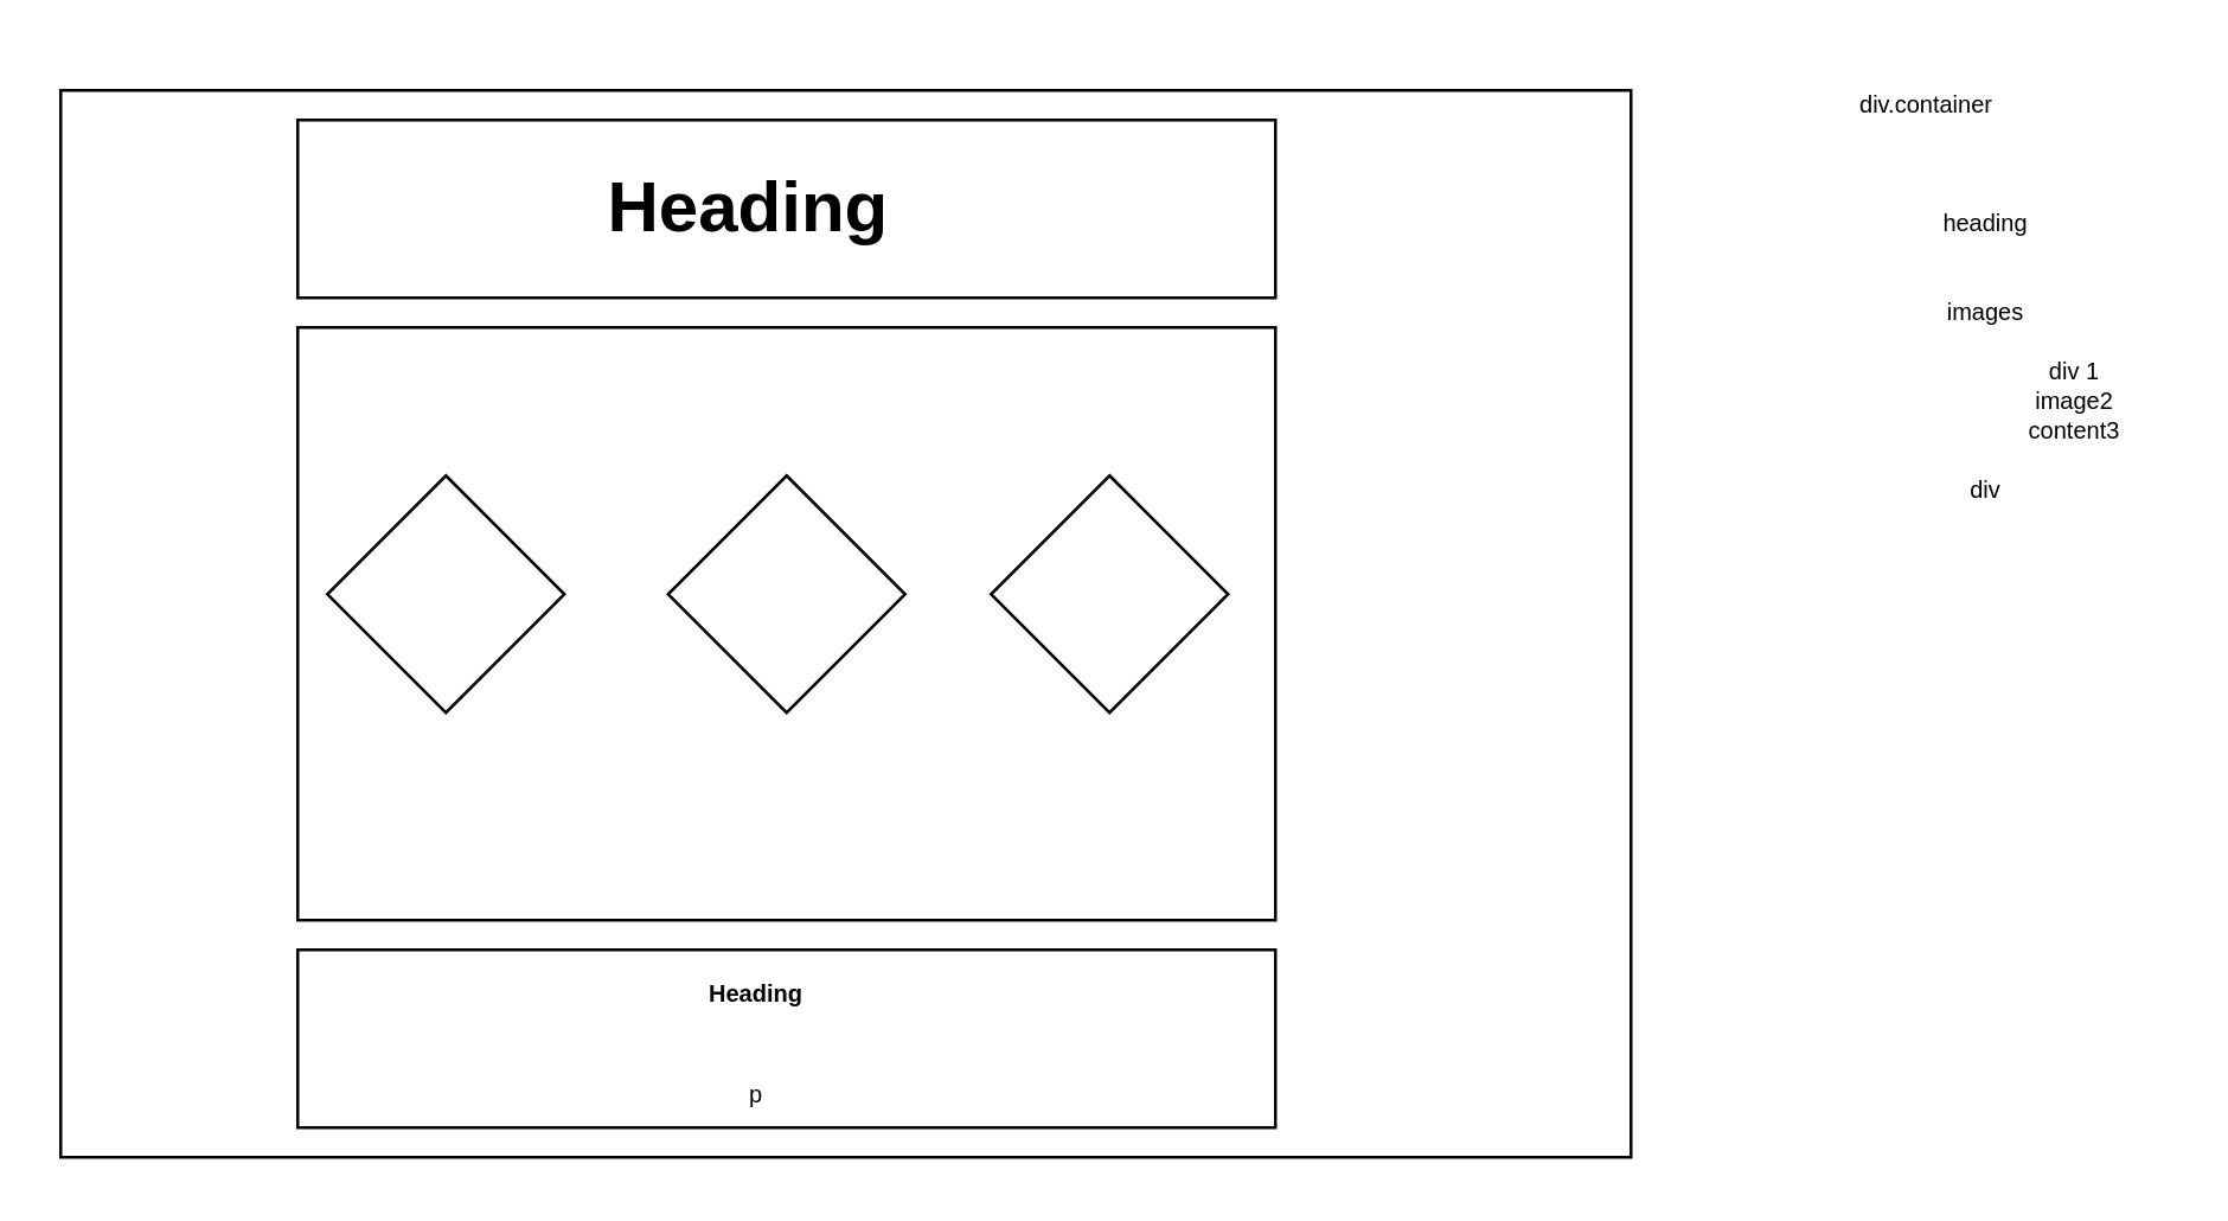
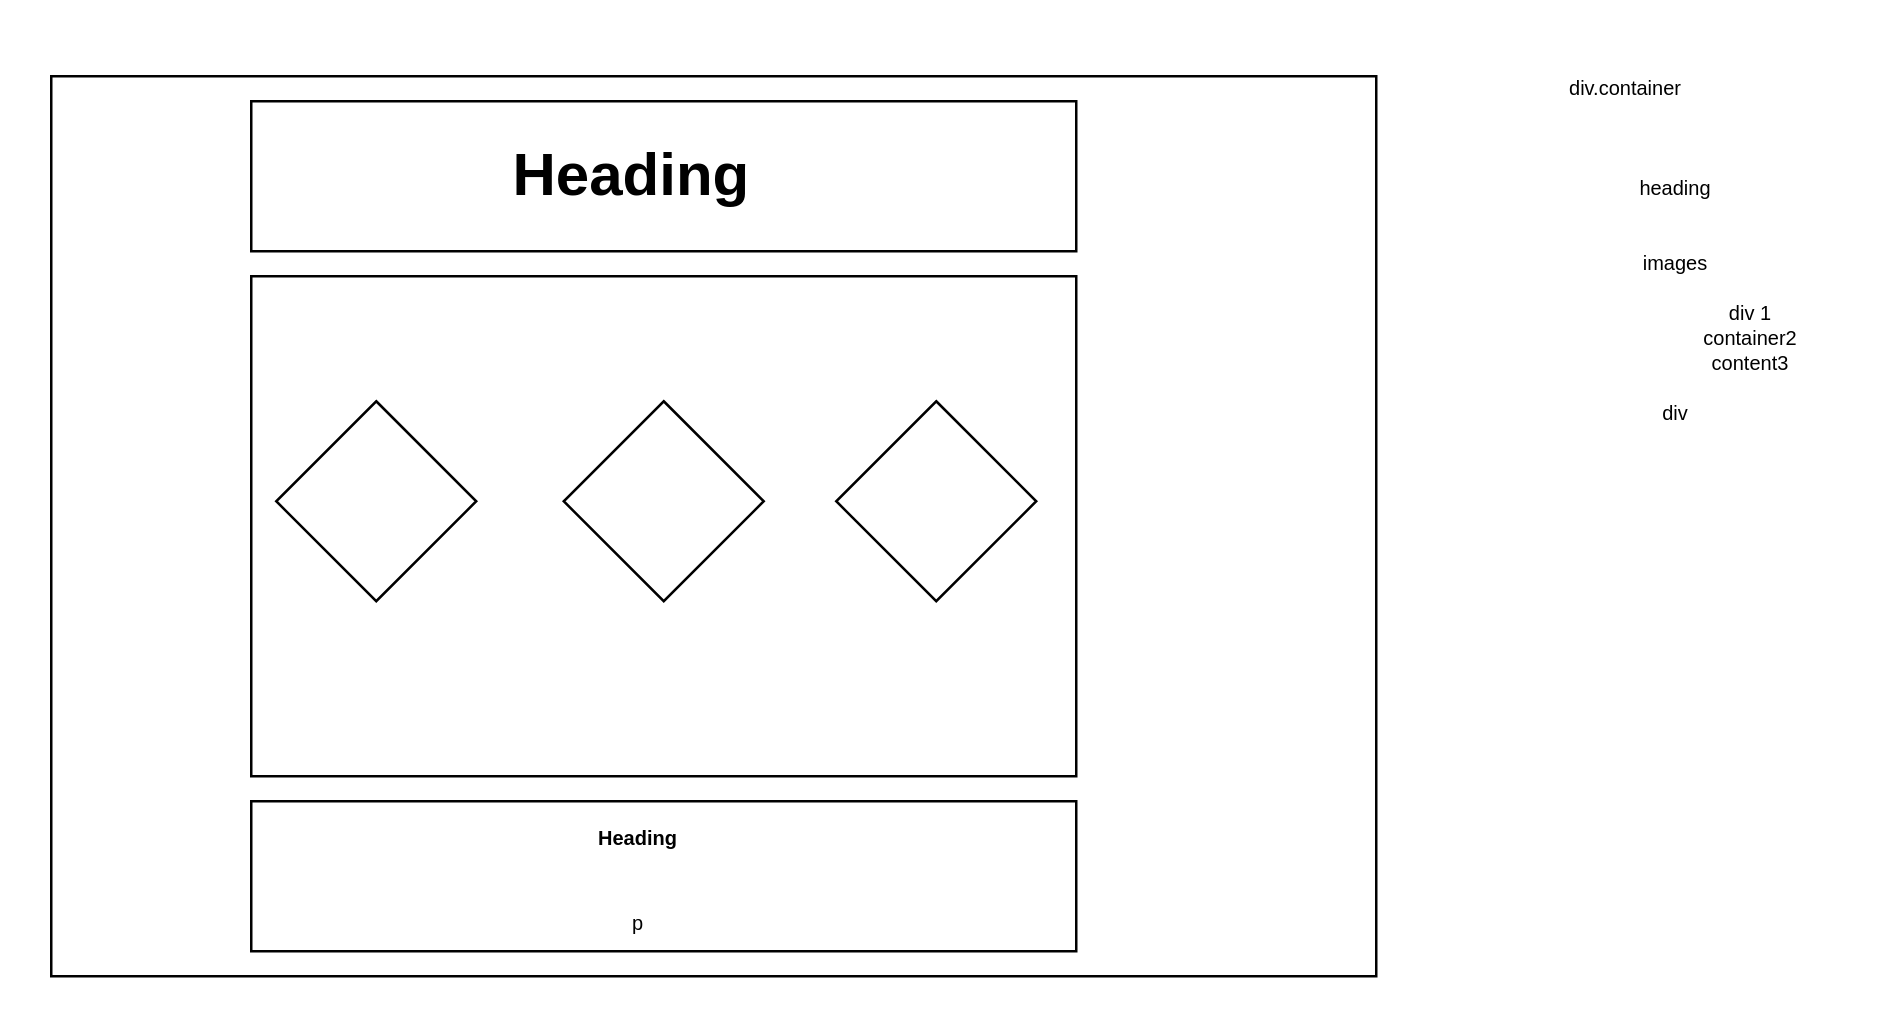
  <mxCell id="0" />
  <mxCell id="1" parent="0" />
  <mxCell id="2" value="" style="rounded=0;whiteSpace=wrap;html=1;" vertex="1" parent="1"><mxGeometry x="20" y="30" width="530" height="360" as="geometry" /></mxCell>
  <mxCell id="3" value="" style="rounded=0;whiteSpace=wrap;html=1;" vertex="1" parent="1"><mxGeometry x="100" y="40" width="330" height="60" as="geometry" /></mxCell>
  <mxCell id="4" value="" style="rounded=0;whiteSpace=wrap;html=1;" vertex="1" parent="1"><mxGeometry x="100" y="110" width="330" height="200" as="geometry" /></mxCell>
  <mxCell id="5" value="" style="rounded=0;whiteSpace=wrap;html=1;" vertex="1" parent="1"><mxGeometry x="100" y="320" width="330" height="60" as="geometry" /></mxCell>
  <mxCell id="6" value="" style="rhombus;whiteSpace=wrap;html=1;" vertex="1" parent="1"><mxGeometry x="110" y="160" width="80" height="80" as="geometry" /></mxCell>
  <mxCell id="7" value="" style="rhombus;whiteSpace=wrap;html=1;" vertex="1" parent="1"><mxGeometry x="225" y="160" width="80" height="80" as="geometry" /></mxCell>
  <mxCell id="8" value="" style="rhombus;whiteSpace=wrap;html=1;" vertex="1" parent="1"><mxGeometry x="334" y="160" width="80" height="80" as="geometry" /></mxCell>
  <mxCell id="9" value="&lt;h1&gt;Heading&amp;nbsp;&lt;/h1&gt;" style="text;html=1;strokeColor=none;fillColor=none;spacing=5;spacingTop=-20;whiteSpace=wrap;overflow=hidden;rounded=0;" vertex="1" parent="1"><mxGeometry x="200" y="50" width="196" height="40" as="geometry" /></mxCell>
  <mxCell id="10" value="&lt;h1 style=&quot;&quot;&gt;&lt;font style=&quot;font-size: 8px;&quot;&gt;Heading&lt;/font&gt;&lt;/h1&gt;&lt;p&gt;&lt;span style=&quot;font-size: 8px;&quot;&gt;p&lt;/span&gt;&lt;/p&gt;" style="text;html=1;strokeColor=none;fillColor=none;spacing=5;spacingTop=-20;whiteSpace=wrap;overflow=hidden;rounded=0;align=center;" vertex="1" parent="1"><mxGeometry x="200" y="310" width="110" height="70" as="geometry" /></mxCell>
  <mxCell id="11" value="div.container" style="text;html=1;strokeColor=none;fillColor=none;align=center;verticalAlign=middle;whiteSpace=wrap;rounded=0;fontSize=8;" vertex="1" parent="1"><mxGeometry x="620" y="20" width="60" height="30" as="geometry" /></mxCell>
  <mxCell id="12" value="heading" style="text;html=1;strokeColor=none;fillColor=none;align=center;verticalAlign=middle;whiteSpace=wrap;rounded=0;fontSize=8;" vertex="1" parent="1"><mxGeometry x="640" y="60" width="60" height="30" as="geometry" /></mxCell>
  <mxCell id="13" value="images" style="text;html=1;strokeColor=none;fillColor=none;align=center;verticalAlign=middle;whiteSpace=wrap;rounded=0;fontSize=8;" vertex="1" parent="1"><mxGeometry x="640" y="90" width="60" height="30" as="geometry" /></mxCell>
  <mxCell id="14" value="div" style="text;html=1;strokeColor=none;fillColor=none;align=center;verticalAlign=middle;whiteSpace=wrap;rounded=0;fontSize=8;" vertex="1" parent="1"><mxGeometry x="640" y="150" width="60" height="30" as="geometry" /></mxCell>
  <mxCell id="15" value="div 1" style="text;html=1;strokeColor=none;fillColor=none;align=center;verticalAlign=middle;whiteSpace=wrap;rounded=0;fontSize=8;" vertex="1" parent="1"><mxGeometry x="670" y="110" width="60" height="30" as="geometry" /></mxCell>
- <mxCell id="16" value="image2" style="text;html=1;strokeColor=none;fillColor=none;align=center;verticalAlign=middle;whiteSpace=wrap;rounded=0;fontSize=8;" vertex="1" parent="1"><mxGeometry x="670" y="120" width="60" height="30" as="geometry" /></mxCell>
+ <mxCell id="16" value="container2" style="text;html=1;strokeColor=none;fillColor=none;align=center;verticalAlign=middle;whiteSpace=wrap;rounded=0;fontSize=8;" vertex="1" parent="1"><mxGeometry x="670" y="120" width="60" height="30" as="geometry" /></mxCell>
  <mxCell id="17" value="content3" style="text;html=1;strokeColor=none;fillColor=none;align=center;verticalAlign=middle;whiteSpace=wrap;rounded=0;fontSize=8;" vertex="1" parent="1"><mxGeometry x="670" y="130" width="60" height="30" as="geometry" /></mxCell>
